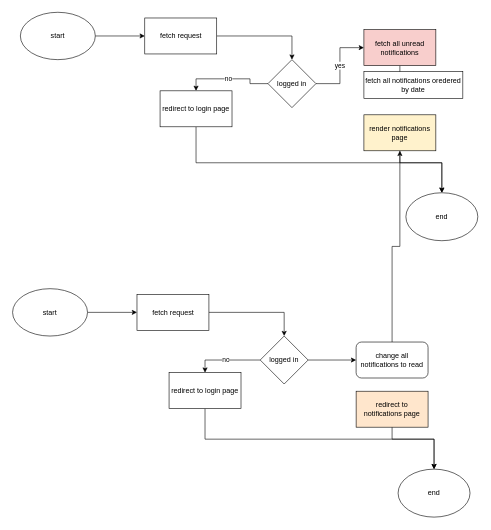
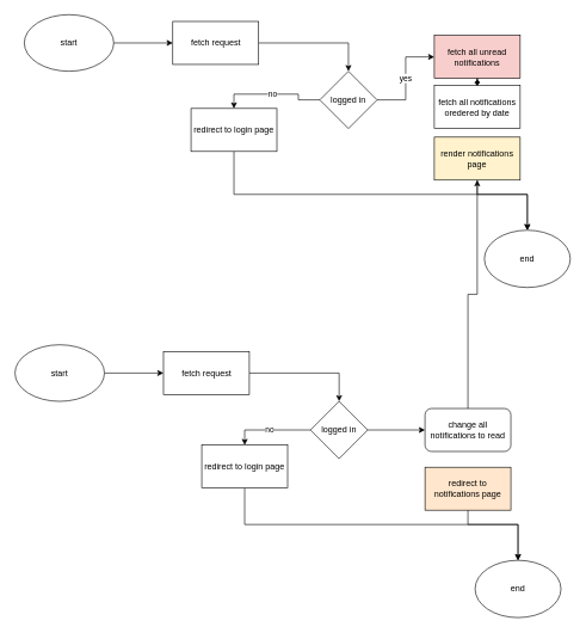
  <mxCell id="0" />
  <mxCell id="1" parent="0" />
  <mxCell id="2" value="end" style="ellipse;whiteSpace=wrap;html=1;" parent="1" vertex="1"><mxGeometry x="676" y="321" width="120" height="80" as="geometry" /></mxCell>
  <mxCell id="3" value="" style="edgeStyle=orthogonalEdgeStyle;rounded=0;orthogonalLoop=1;jettySize=auto;html=1;" parent="1" source="4" target="6" edge="1"><mxGeometry relative="1" as="geometry" /></mxCell>
  <mxCell id="4" value="start" style="ellipse;whiteSpace=wrap;html=1;" parent="1" vertex="1"><mxGeometry x="33" y="20" width="125" height="79" as="geometry" /></mxCell>
  <mxCell id="5" value="" style="edgeStyle=orthogonalEdgeStyle;rounded=0;orthogonalLoop=1;jettySize=auto;html=1;" parent="1" source="6" target="9" edge="1"><mxGeometry relative="1" as="geometry" /></mxCell>
  <mxCell id="6" value="fetch request" style="whiteSpace=wrap;html=1;" parent="1" vertex="1"><mxGeometry x="240.5" y="29.5" width="120" height="60" as="geometry" /></mxCell>
  <mxCell id="7" value="yes" style="edgeStyle=orthogonalEdgeStyle;rounded=0;orthogonalLoop=1;jettySize=auto;html=1;" parent="1" source="9" target="11" edge="1"><mxGeometry relative="1" as="geometry" /></mxCell>
  <mxCell id="8" value="no" style="edgeStyle=orthogonalEdgeStyle;rounded=0;orthogonalLoop=1;jettySize=auto;html=1;entryX=0.5;entryY=0;entryDx=0;entryDy=0;" parent="1" source="9" target="14" edge="1"><mxGeometry relative="1" as="geometry" /></mxCell>
  <mxCell id="9" value="logged in" style="rhombus;whiteSpace=wrap;html=1;" parent="1" vertex="1"><mxGeometry x="446" y="99" width="80" height="80" as="geometry" /></mxCell>
  <mxCell id="10" value="" style="edgeStyle=orthogonalEdgeStyle;rounded=0;orthogonalLoop=1;jettySize=auto;html=1;endArrow=diamond;" parent="1" source="11" target="12" edge="1"><mxGeometry relative="1" as="geometry" /></mxCell>
  <mxCell id="11" value="fetch all unread notifications" style="whiteSpace=wrap;html=1;fillColor=#f8cecc;" parent="1" vertex="1"><mxGeometry x="606" y="49" width="120" height="60" as="geometry" /></mxCell>
- <mxCell id="12" value="fetch all notifications oredered by date" style="whiteSpace=wrap;html=1;" parent="1" vertex="1"><mxGeometry x="606" y="119" width="165" height="45" as="geometry" /></mxCell>
+ <mxCell id="12" value="fetch all notifications oredered by date" style="whiteSpace=wrap;html=1;" parent="1" vertex="1"><mxGeometry x="606" y="119" width="120" height="60" as="geometry" /></mxCell>
  <mxCell id="13" style="edgeStyle=orthogonalEdgeStyle;rounded=0;orthogonalLoop=1;jettySize=auto;html=1;" parent="1" source="14" target="2" edge="1"><mxGeometry relative="1" as="geometry"><Array as="points"><mxPoint x="326" y="271" /><mxPoint x="736" y="271" /></Array></mxGeometry></mxCell>
  <mxCell id="14" value="redirect to login page" style="whiteSpace=wrap;html=1;" parent="1" vertex="1"><mxGeometry x="266" y="151" width="120" height="60" as="geometry" /></mxCell>
  <mxCell id="15" style="edgeStyle=orthogonalEdgeStyle;rounded=0;orthogonalLoop=1;jettySize=auto;html=1;" parent="1" source="16" target="2" edge="1"><mxGeometry relative="1" as="geometry"><Array as="points"><mxPoint x="666" y="271" /><mxPoint x="736" y="271" /></Array></mxGeometry></mxCell>
  <mxCell id="16" value="render notifications page" style="whiteSpace=wrap;html=1;fillColor=#fff2cc;" parent="1" vertex="1"><mxGeometry x="606" y="191" width="120" height="60" as="geometry" /></mxCell>
  <mxCell id="17" value="end" style="ellipse;whiteSpace=wrap;html=1;" parent="1" vertex="1"><mxGeometry x="663" y="782" width="120" height="80" as="geometry" /></mxCell>
  <mxCell id="18" value="" style="edgeStyle=orthogonalEdgeStyle;rounded=0;orthogonalLoop=1;jettySize=auto;html=1;" parent="1" source="19" target="21" edge="1"><mxGeometry relative="1" as="geometry" /></mxCell>
  <mxCell id="19" value="start" style="ellipse;whiteSpace=wrap;html=1;" parent="1" vertex="1"><mxGeometry x="20" y="481" width="125" height="79" as="geometry" /></mxCell>
  <mxCell id="20" value="" style="edgeStyle=orthogonalEdgeStyle;rounded=0;orthogonalLoop=1;jettySize=auto;html=1;" parent="1" source="21" target="24" edge="1"><mxGeometry relative="1" as="geometry" /></mxCell>
  <mxCell id="21" value="fetch request" style="whiteSpace=wrap;html=1;" parent="1" vertex="1"><mxGeometry x="227.5" y="490.5" width="120" height="60" as="geometry" /></mxCell>
  <mxCell id="22" value="no" style="edgeStyle=orthogonalEdgeStyle;rounded=0;orthogonalLoop=1;jettySize=auto;html=1;entryX=0.5;entryY=0;entryDx=0;entryDy=0;" parent="1" source="24" target="26" edge="1"><mxGeometry relative="1" as="geometry" /></mxCell>
  <mxCell id="23" value="" style="edgeStyle=orthogonalEdgeStyle;rounded=0;orthogonalLoop=1;jettySize=auto;html=1;" parent="1" source="24" target="30" edge="1"><mxGeometry relative="1" as="geometry" /></mxCell>
  <mxCell id="24" value="logged in" style="rhombus;whiteSpace=wrap;html=1;" parent="1" vertex="1"><mxGeometry x="433" y="560" width="80" height="80" as="geometry" /></mxCell>
  <mxCell id="25" style="edgeStyle=orthogonalEdgeStyle;rounded=0;orthogonalLoop=1;jettySize=auto;html=1;exitX=0.5;exitY=1;exitDx=0;exitDy=0;" parent="1" source="26" target="17" edge="1"><mxGeometry relative="1" as="geometry"><Array as="points"><mxPoint x="341" y="732" /><mxPoint x="723" y="732" /></Array></mxGeometry></mxCell>
  <mxCell id="26" value="redirect to login page" style="whiteSpace=wrap;html=1;" parent="1" vertex="1"><mxGeometry x="281" y="621" width="120" height="60" as="geometry" /></mxCell>
  <mxCell id="27" style="edgeStyle=orthogonalEdgeStyle;rounded=0;orthogonalLoop=1;jettySize=auto;html=1;" parent="1" source="28" target="17" edge="1"><mxGeometry relative="1" as="geometry"><Array as="points"><mxPoint x="653" y="732" /><mxPoint x="723" y="732" /></Array></mxGeometry></mxCell>
  <mxCell id="28" value="redirect to notifications page" style="whiteSpace=wrap;html=1;fillColor=#ffe6cc;" parent="1" vertex="1"><mxGeometry x="593" y="652" width="120" height="60" as="geometry" /></mxCell>
  <mxCell id="29" style="edgeStyle=orthogonalEdgeStyle;rounded=0;orthogonalLoop=1;jettySize=auto;html=1;" parent="1" source="30" target="16" edge="1"><mxGeometry relative="1" as="geometry" /></mxCell>
  <mxCell id="30" value="change all notifications to read" style="whiteSpace=wrap;html=1;rounded=1;" parent="1" vertex="1"><mxGeometry x="593" y="570" width="120" height="60" as="geometry" /></mxCell>
